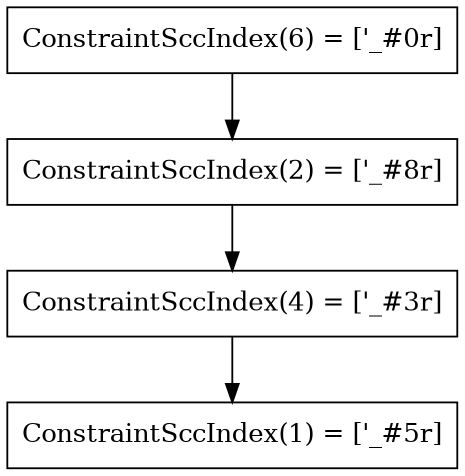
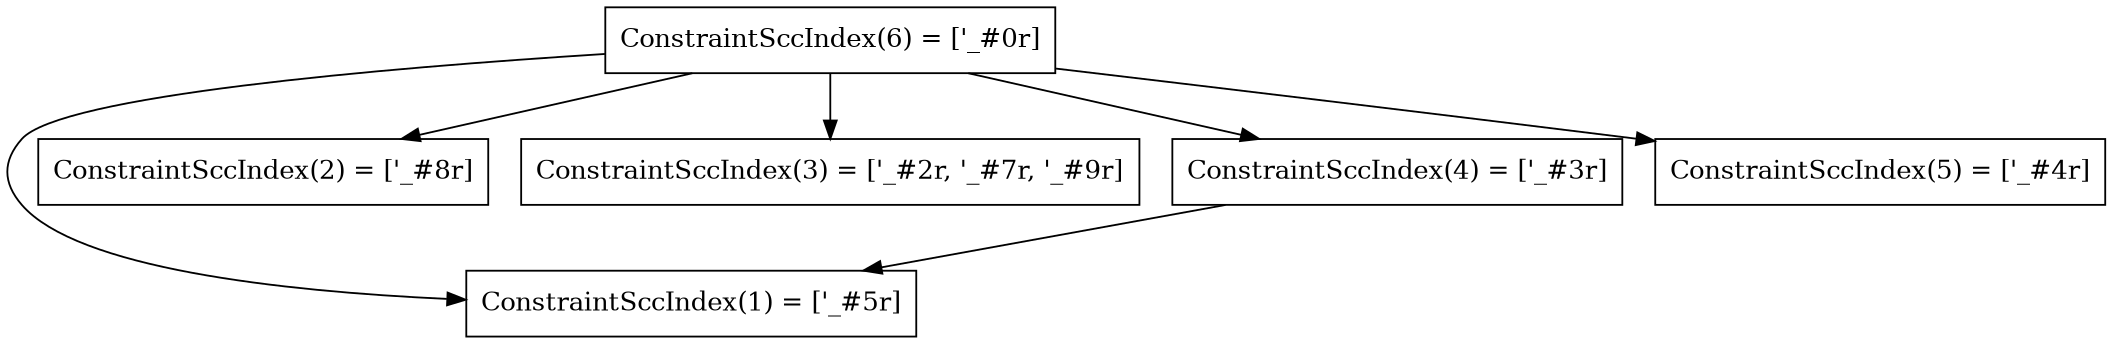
  digraph {
    node [shape=box]
    n1 [label="ConstraintSccIndex(1) = [\'_#5r]"]
    n2 [label="ConstraintSccIndex(2) = [\'_#8r]"]
+   n3 [label="ConstraintSccIndex(3) = [\'_#2r, \'_#7r, \'_#9r]"]
    n4 [label="ConstraintSccIndex(4) = [\'_#3r]"]
+   n5 [label="ConstraintSccIndex(5) = [\'_#4r]"]
    n6 [label="ConstraintSccIndex(6) = [\'_#0r]"]
    n4 -> n1
+   n6 -> n1
    n6 -> n2
-   n2 -> n4
+   n6 -> n3
+   n6 -> n4
+   n6 -> n5
  }
